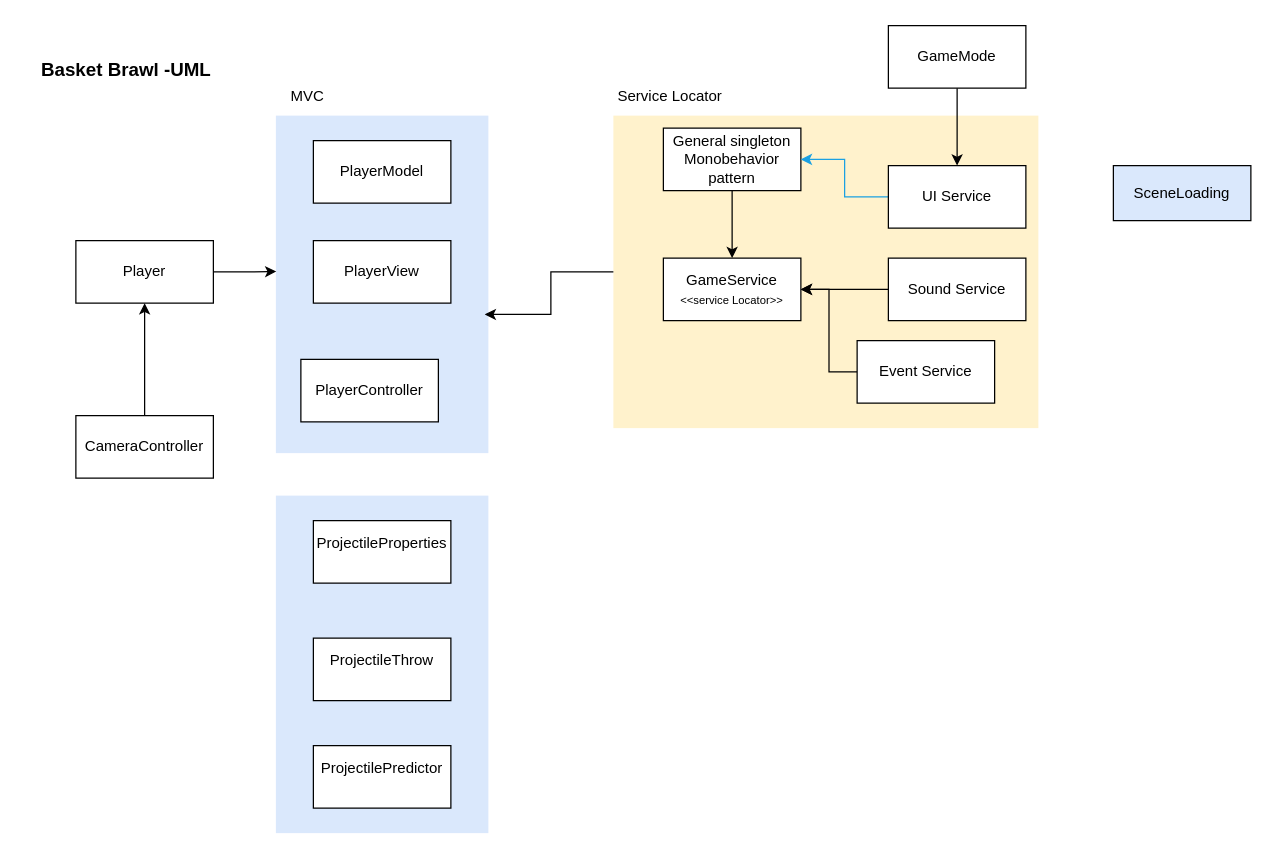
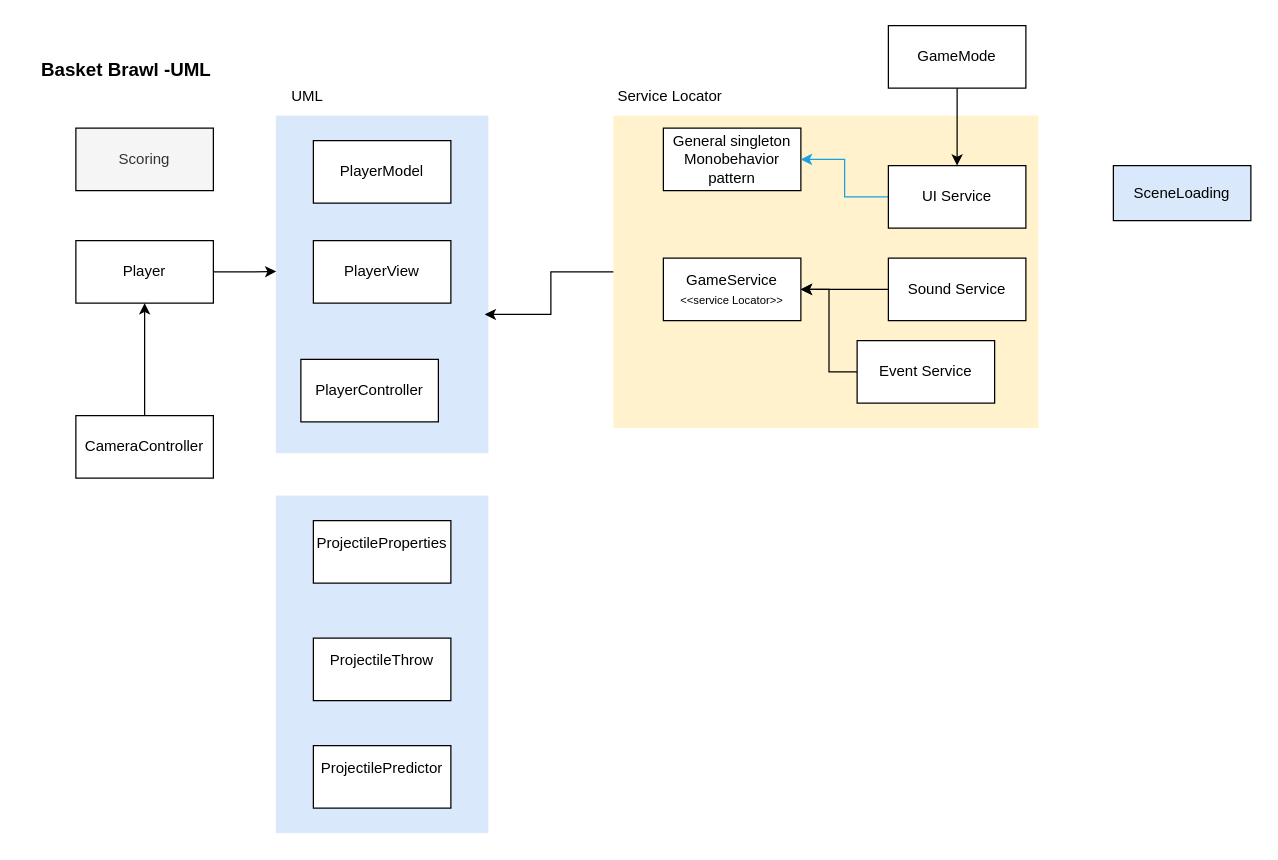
  <mxCell id="0" />
  <mxCell id="1" parent="0" />
  <mxCell id="2" value="" style="rounded=0;whiteSpace=wrap;html=1;fillColor=#fff2cc;strokeColor=none;" vertex="1" parent="1"><mxGeometry x="490" y="92" width="340" height="250" as="geometry" /></mxCell>
  <mxCell id="3" value="" style="rounded=0;whiteSpace=wrap;html=1;fillColor=#dae8fc;strokeColor=none;" vertex="1" parent="1"><mxGeometry x="220" y="396" width="170" height="270" as="geometry" /></mxCell>
  <mxCell id="4" value="" style="rounded=0;whiteSpace=wrap;html=1;fillColor=#dae8fc;strokeColor=none;" vertex="1" parent="1"><mxGeometry x="220" y="92" width="170" height="270" as="geometry" /></mxCell>
  <mxCell id="5" value="Player" style="html=1;whiteSpace=wrap;" vertex="1" parent="1"><mxGeometry x="60" y="192" width="110" height="50" as="geometry" /></mxCell>
  <mxCell id="6" style="edgeStyle=orthogonalEdgeStyle;rounded=0;orthogonalLoop=1;jettySize=auto;html=1;entryX=0.5;entryY=1;entryDx=0;entryDy=0;" edge="1" parent="1" source="7" target="5"><mxGeometry relative="1" as="geometry" /></mxCell>
  <mxCell id="7" value="CameraController" style="html=1;whiteSpace=wrap;" vertex="1" parent="1"><mxGeometry x="60" y="332" width="110" height="50" as="geometry" /></mxCell>
  <mxCell id="8" value="PlayerView" style="html=1;whiteSpace=wrap;" vertex="1" parent="1"><mxGeometry x="250" y="192" width="110" height="50" as="geometry" /></mxCell>
  <mxCell id="9" value="PlayerController" style="html=1;whiteSpace=wrap;" vertex="1" parent="1"><mxGeometry x="240" y="287" width="110" height="50" as="geometry" /></mxCell>
  <mxCell id="10" style="edgeStyle=orthogonalEdgeStyle;rounded=0;orthogonalLoop=1;jettySize=auto;html=1;entryX=0.002;entryY=0.462;entryDx=0;entryDy=0;entryPerimeter=0;" edge="1" parent="1" source="5" target="4"><mxGeometry relative="1" as="geometry" /></mxCell>
  <mxCell id="11" value="PlayerModel" style="html=1;whiteSpace=wrap;" vertex="1" parent="1"><mxGeometry x="250" y="112" width="110" height="50" as="geometry" /></mxCell>
  <mxCell id="12" value="ProjectileProperties&lt;div&gt;&lt;br&gt;&lt;/div&gt;" style="html=1;whiteSpace=wrap;" vertex="1" parent="1"><mxGeometry x="250" y="416" width="110" height="50" as="geometry" /></mxCell>
  <mxCell id="13" value="ProjectilePredictor&lt;div&gt;&lt;br&gt;&lt;/div&gt;" style="html=1;whiteSpace=wrap;" vertex="1" parent="1"><mxGeometry x="250" y="596" width="110" height="50" as="geometry" /></mxCell>
  <mxCell id="14" value="ProjectileThrow&lt;div&gt;&lt;br&gt;&lt;/div&gt;" style="html=1;whiteSpace=wrap;" vertex="1" parent="1"><mxGeometry x="250" y="510" width="110" height="50" as="geometry" /></mxCell>
+ <mxCell id="15" value="Scoring" style="html=1;whiteSpace=wrap;fillColor=#f5f5f5;fontColor=#333333;strokeColor=default;" vertex="1" parent="1"><mxGeometry x="60" y="102" width="110" height="50" as="geometry" /></mxCell>
  <mxCell id="16" value="SceneLoading" style="html=1;whiteSpace=wrap;fillColor=#dae8fc;" vertex="1" parent="1"><mxGeometry x="890" y="132" width="110" height="44" as="geometry" /></mxCell>
  <mxCell id="17" value="GameService&lt;div&gt;&lt;font style=&quot;font-size: 9px;&quot;&gt;&amp;lt;&amp;lt;service Locator&amp;gt;&amp;gt;&lt;/font&gt;&lt;/div&gt;" style="html=1;whiteSpace=wrap;" vertex="1" parent="1"><mxGeometry x="530" y="206" width="110" height="50" as="geometry" /></mxCell>
- <mxCell id="18" style="edgeStyle=orthogonalEdgeStyle;rounded=0;orthogonalLoop=1;jettySize=auto;html=1;entryX=0.5;entryY=0;entryDx=0;entryDy=0;" edge="1" parent="1" source="19" target="17"><mxGeometry relative="1" as="geometry" /></mxCell>
  <mxCell id="19" value="General singleton Monobehavior pattern" style="html=1;whiteSpace=wrap;" vertex="1" parent="1"><mxGeometry x="530" y="102" width="110" height="50" as="geometry" /></mxCell>
  <mxCell id="20" style="edgeStyle=orthogonalEdgeStyle;rounded=0;orthogonalLoop=1;jettySize=auto;html=1;strokeColor=#1BA1E2;" edge="1" parent="1" source="21" target="19"><mxGeometry relative="1" as="geometry" /></mxCell>
  <mxCell id="21" value="UI Service" style="html=1;whiteSpace=wrap;" vertex="1" parent="1"><mxGeometry x="710" y="132" width="110" height="50" as="geometry" /></mxCell>
  <mxCell id="22" style="edgeStyle=orthogonalEdgeStyle;rounded=0;orthogonalLoop=1;jettySize=auto;html=1;" edge="1" parent="1" source="23" target="17"><mxGeometry relative="1" as="geometry" /></mxCell>
  <mxCell id="23" value="Sound Service" style="html=1;whiteSpace=wrap;" vertex="1" parent="1"><mxGeometry x="710" y="206" width="110" height="50" as="geometry" /></mxCell>
  <mxCell id="24" style="edgeStyle=orthogonalEdgeStyle;rounded=0;orthogonalLoop=1;jettySize=auto;html=1;entryX=1;entryY=0.5;entryDx=0;entryDy=0;" edge="1" parent="1" source="25" target="17"><mxGeometry relative="1" as="geometry" /></mxCell>
  <mxCell id="25" value="Event Service" style="html=1;whiteSpace=wrap;" vertex="1" parent="1"><mxGeometry x="685" y="272" width="110" height="50" as="geometry" /></mxCell>
  <mxCell id="26" value="&lt;b&gt;&lt;font style=&quot;font-size: 15px;&quot;&gt;Basket Brawl -UML&lt;/font&gt;&lt;/b&gt;" style="text;html=1;align=center;verticalAlign=middle;resizable=0;points=[];autosize=1;strokeColor=none;fillColor=none;" vertex="1" parent="1"><mxGeometry x="20" y="40" width="160" height="30" as="geometry" /></mxCell>
- <mxCell id="27" value="MVC" style="text;html=1;align=center;verticalAlign=middle;resizable=0;points=[];autosize=1;strokeColor=none;fillColor=none;" vertex="1" parent="1"><mxGeometry x="220" y="62" width="50" height="30" as="geometry" /></mxCell>
+ <mxCell id="27" value="UML" style="text;html=1;align=center;verticalAlign=middle;resizable=0;points=[];autosize=1;strokeColor=none;fillColor=none;" vertex="1" parent="1"><mxGeometry x="220" y="62" width="50" height="30" as="geometry" /></mxCell>
  <mxCell id="28" value="Service Locator" style="text;html=1;align=center;verticalAlign=middle;resizable=0;points=[];autosize=1;strokeColor=none;fillColor=none;" vertex="1" parent="1"><mxGeometry x="480" y="62" width="110" height="30" as="geometry" /></mxCell>
  <mxCell id="29" style="edgeStyle=orthogonalEdgeStyle;rounded=0;orthogonalLoop=1;jettySize=auto;html=1;" edge="1" parent="1" source="30" target="21"><mxGeometry relative="1" as="geometry" /></mxCell>
  <mxCell id="30" value="&lt;div&gt;&lt;span style=&quot;background-color: transparent; color: light-dark(rgb(0, 0, 0), rgb(255, 255, 255));&quot;&gt;GameMode&lt;/span&gt;&lt;/div&gt;" style="html=1;whiteSpace=wrap;" vertex="1" parent="1"><mxGeometry x="710" y="20" width="110" height="50" as="geometry" /></mxCell>
  <mxCell id="31" style="edgeStyle=orthogonalEdgeStyle;rounded=0;orthogonalLoop=1;jettySize=auto;html=1;entryX=0.983;entryY=0.589;entryDx=0;entryDy=0;entryPerimeter=0;" edge="1" parent="1" source="2" target="4"><mxGeometry relative="1" as="geometry" /></mxCell>
